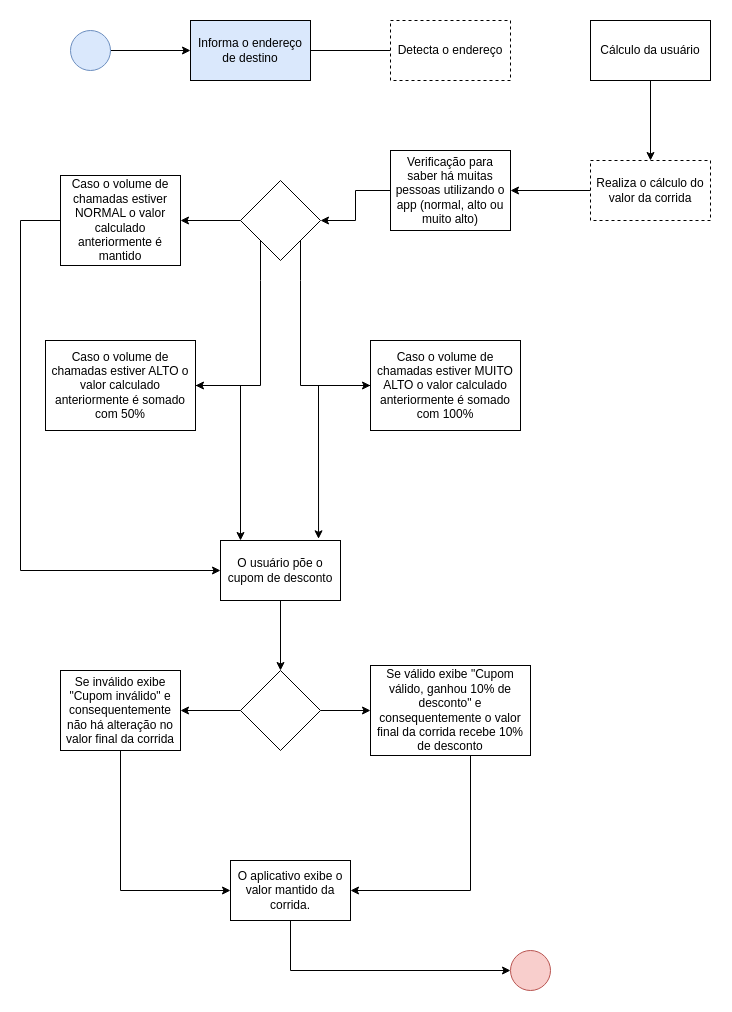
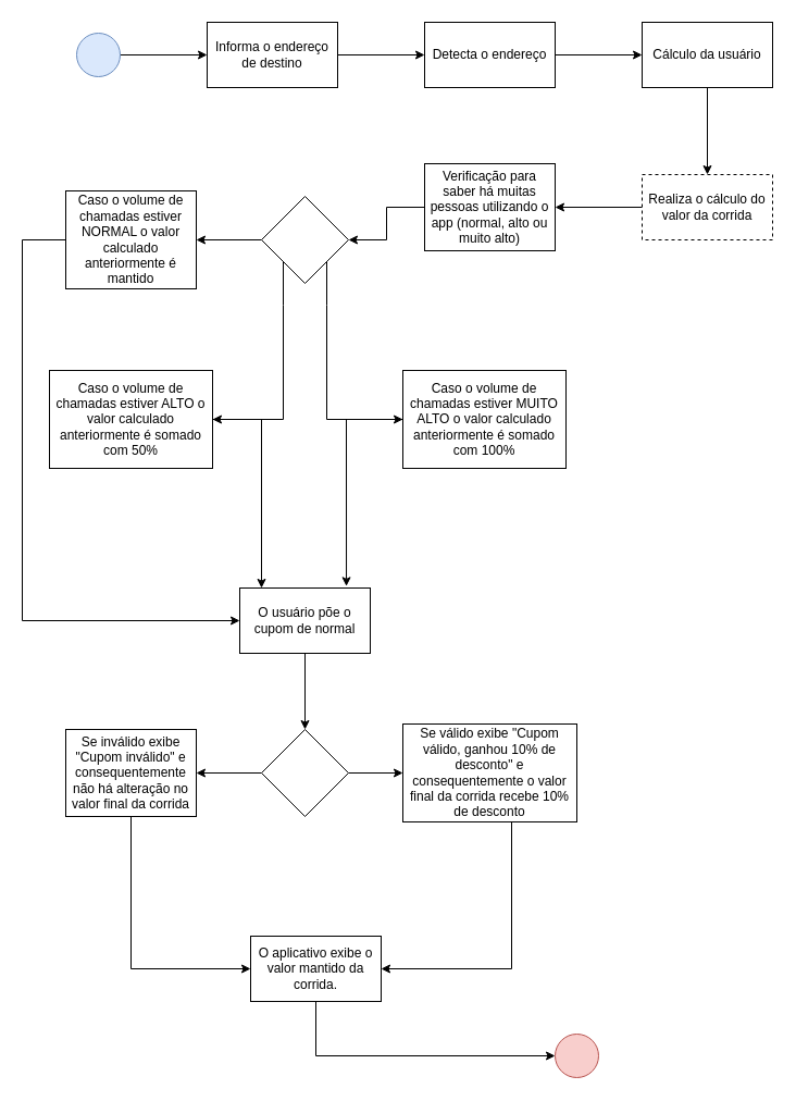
  <mxCell id="0" />
  <mxCell id="1" parent="0" />
  <mxCell id="2" value="" style="edgeStyle=orthogonalEdgeStyle;rounded=0;orthogonalLoop=1;jettySize=auto;html=1;" edge="1" parent="1" source="3" target="6"><mxGeometry relative="1" as="geometry" /></mxCell>
  <mxCell id="3" value="" style="ellipse;whiteSpace=wrap;html=1;aspect=fixed;fillColor=#dae8fc;strokeColor=#6c8ebf;" vertex="1" parent="1"><mxGeometry x="70" y="30" width="40" height="40" as="geometry" /></mxCell>
  <mxCell id="4" value="" style="ellipse;whiteSpace=wrap;html=1;aspect=fixed;fillColor=#f8cecc;strokeColor=#b85450;" vertex="1" parent="1"><mxGeometry x="510" y="950" width="40" height="40" as="geometry" /></mxCell>
- <mxCell id="5" value="" style="edgeStyle=orthogonalEdgeStyle;rounded=0;orthogonalLoop=1;jettySize=auto;html=1;endArrow=none;" edge="1" parent="1" source="6" target="8"><mxGeometry relative="1" as="geometry" /></mxCell>
- <mxCell id="6" value="Informa o endereço de destino" style="whiteSpace=wrap;html=1;fillColor=#dae8fc;" vertex="1" parent="1"><mxGeometry x="190" y="20" width="120" height="60" as="geometry" /></mxCell>
- <mxCell id="8" value="Detecta o endereço" style="whiteSpace=wrap;html=1;dashed=1;" vertex="1" parent="1"><mxGeometry x="390" y="20" width="120" height="60" as="geometry" /></mxCell>
+ <mxCell id="5" value="" style="edgeStyle=orthogonalEdgeStyle;rounded=0;orthogonalLoop=1;jettySize=auto;html=1;" edge="1" parent="1" source="6" target="8"><mxGeometry relative="1" as="geometry" /></mxCell>
+ <mxCell id="6" value="Informa o endereço de destino" style="whiteSpace=wrap;html=1;" vertex="1" parent="1"><mxGeometry x="190" y="20" width="120" height="60" as="geometry" /></mxCell>
+ <mxCell id="7" value="" style="edgeStyle=orthogonalEdgeStyle;rounded=0;orthogonalLoop=1;jettySize=auto;html=1;" edge="1" parent="1" source="8" target="10"><mxGeometry relative="1" as="geometry" /></mxCell>
+ <mxCell id="8" value="Detecta o endereço" style="whiteSpace=wrap;html=1;" vertex="1" parent="1"><mxGeometry x="390" y="20" width="120" height="60" as="geometry" /></mxCell>
  <mxCell id="9" value="" style="edgeStyle=orthogonalEdgeStyle;rounded=0;orthogonalLoop=1;jettySize=auto;html=1;" edge="1" parent="1" source="10" target="12"><mxGeometry relative="1" as="geometry" /></mxCell>
  <mxCell id="10" value="Cálculo da usuário" style="whiteSpace=wrap;html=1;" vertex="1" parent="1"><mxGeometry x="590" y="20" width="120" height="60" as="geometry" /></mxCell>
  <mxCell id="11" value="" style="edgeStyle=orthogonalEdgeStyle;rounded=0;orthogonalLoop=1;jettySize=auto;html=1;" edge="1" parent="1" source="12" target="14"><mxGeometry relative="1" as="geometry" /></mxCell>
  <mxCell id="12" value="Realiza o cálculo do valor da corrida" style="whiteSpace=wrap;html=1;dashed=1;" vertex="1" parent="1"><mxGeometry x="590" y="160" width="120" height="60" as="geometry" /></mxCell>
  <mxCell id="13" value="" style="edgeStyle=orthogonalEdgeStyle;rounded=0;orthogonalLoop=1;jettySize=auto;html=1;" edge="1" parent="1" source="14" target="17"><mxGeometry relative="1" as="geometry" /></mxCell>
  <mxCell id="14" value="Verificação para saber há muitas pessoas utilizando o app (normal, alto ou muito alto)" style="whiteSpace=wrap;html=1;" vertex="1" parent="1"><mxGeometry x="390" y="150" width="120" height="80" as="geometry" /></mxCell>
  <mxCell id="15" value="" style="edgeStyle=orthogonalEdgeStyle;rounded=0;orthogonalLoop=1;jettySize=auto;html=1;" edge="1" parent="1" source="17" target="19"><mxGeometry relative="1" as="geometry" /></mxCell>
  <mxCell id="16" value="" style="edgeStyle=orthogonalEdgeStyle;rounded=0;orthogonalLoop=1;jettySize=auto;html=1;" edge="1" parent="1" source="17" target="21"><mxGeometry relative="1" as="geometry"><Array as="points"><mxPoint x="260" y="280" /><mxPoint x="260" y="280" /></Array></mxGeometry></mxCell>
  <mxCell id="17" value="" style="rhombus;whiteSpace=wrap;html=1;" vertex="1" parent="1"><mxGeometry x="240" y="180" width="80" height="80" as="geometry" /></mxCell>
  <mxCell id="18" style="edgeStyle=orthogonalEdgeStyle;rounded=0;orthogonalLoop=1;jettySize=auto;html=1;entryX=0;entryY=0.5;entryDx=0;entryDy=0;" edge="1" parent="1" source="19" target="26"><mxGeometry relative="1" as="geometry"><Array as="points"><mxPoint x="20" y="220" /><mxPoint x="20" y="570" /></Array></mxGeometry></mxCell>
  <mxCell id="19" value="Caso o volume de chamadas estiver NORMAL o valor calculado anteriormente é mantido" style="whiteSpace=wrap;html=1;" vertex="1" parent="1"><mxGeometry x="60" y="175" width="120" height="90" as="geometry" /></mxCell>
  <mxCell id="20" value="" style="edgeStyle=orthogonalEdgeStyle;rounded=0;orthogonalLoop=1;jettySize=auto;html=1;" edge="1" parent="1" source="21" target="26"><mxGeometry relative="1" as="geometry"><Array as="points"><mxPoint x="240" y="385" /></Array></mxGeometry></mxCell>
  <mxCell id="21" value="Caso o volume de chamadas estiver ALTO o valor calculado anteriormente é somado com 50%" style="whiteSpace=wrap;html=1;" vertex="1" parent="1"><mxGeometry x="45" y="340" width="150" height="90" as="geometry" /></mxCell>
  <mxCell id="22" value="" style="edgeStyle=orthogonalEdgeStyle;rounded=0;orthogonalLoop=1;jettySize=auto;html=1;" edge="1" parent="1" target="24"><mxGeometry relative="1" as="geometry"><mxPoint x="300" y="240" as="sourcePoint" /><Array as="points"><mxPoint x="300" y="280" /><mxPoint x="300" y="280" /></Array></mxGeometry></mxCell>
  <mxCell id="23" style="edgeStyle=orthogonalEdgeStyle;rounded=0;orthogonalLoop=1;jettySize=auto;html=1;entryX=0.817;entryY=-0.028;entryDx=0;entryDy=0;entryPerimeter=0;" edge="1" parent="1" source="24" target="26"><mxGeometry relative="1" as="geometry" /></mxCell>
  <mxCell id="24" value="Caso o volume de chamadas estiver MUITO ALTO o valor calculado anteriormente é somado com 100%" style="whiteSpace=wrap;html=1;" vertex="1" parent="1"><mxGeometry x="370" y="340" width="150" height="90" as="geometry" /></mxCell>
  <mxCell id="25" value="" style="edgeStyle=orthogonalEdgeStyle;rounded=0;orthogonalLoop=1;jettySize=auto;html=1;" edge="1" parent="1" source="26" target="29"><mxGeometry relative="1" as="geometry" /></mxCell>
- <mxCell id="26" value="O usuário põe o cupom de desconto" style="whiteSpace=wrap;html=1;" vertex="1" parent="1"><mxGeometry x="220" y="540" width="120" height="60" as="geometry" /></mxCell>
+ <mxCell id="26" value="O usuário põe o cupom de normal" style="whiteSpace=wrap;html=1;" vertex="1" parent="1"><mxGeometry x="220" y="540" width="120" height="60" as="geometry" /></mxCell>
  <mxCell id="27" value="" style="edgeStyle=orthogonalEdgeStyle;rounded=0;orthogonalLoop=1;jettySize=auto;html=1;" edge="1" parent="1" source="29" target="31"><mxGeometry relative="1" as="geometry" /></mxCell>
  <mxCell id="28" value="" style="edgeStyle=orthogonalEdgeStyle;rounded=0;orthogonalLoop=1;jettySize=auto;html=1;" edge="1" parent="1" source="29" target="33"><mxGeometry relative="1" as="geometry" /></mxCell>
  <mxCell id="29" value="" style="rhombus;whiteSpace=wrap;html=1;" vertex="1" parent="1"><mxGeometry x="240" y="670" width="80" height="80" as="geometry" /></mxCell>
  <mxCell id="30" value="" style="edgeStyle=orthogonalEdgeStyle;rounded=0;orthogonalLoop=1;jettySize=auto;html=1;" edge="1" parent="1" source="31" target="35"><mxGeometry relative="1" as="geometry"><Array as="points"><mxPoint x="120" y="890" /></Array></mxGeometry></mxCell>
  <mxCell id="31" value="Se inválido exibe &quot;Cupom inválido&quot; e consequentemente não há alteração no valor final da corrida" style="whiteSpace=wrap;html=1;" vertex="1" parent="1"><mxGeometry x="60" y="670" width="120" height="80" as="geometry" /></mxCell>
  <mxCell id="32" style="edgeStyle=orthogonalEdgeStyle;rounded=0;orthogonalLoop=1;jettySize=auto;html=1;entryX=1;entryY=0.5;entryDx=0;entryDy=0;" edge="1" parent="1" source="33" target="35"><mxGeometry relative="1" as="geometry"><Array as="points"><mxPoint x="470" y="890" /></Array></mxGeometry></mxCell>
  <mxCell id="33" value="Se válido exibe &quot;Cupom válido, ganhou 10% de desconto&quot; e consequentemente o valor final da corrida recebe 10% de desconto" style="whiteSpace=wrap;html=1;" vertex="1" parent="1"><mxGeometry x="370" y="665" width="160" height="90" as="geometry" /></mxCell>
  <mxCell id="34" style="edgeStyle=orthogonalEdgeStyle;rounded=0;orthogonalLoop=1;jettySize=auto;html=1;entryX=0;entryY=0.5;entryDx=0;entryDy=0;" edge="1" parent="1" source="35" target="4"><mxGeometry relative="1" as="geometry"><Array as="points"><mxPoint x="290" y="970" /></Array></mxGeometry></mxCell>
  <mxCell id="35" value="O aplicativo exibe o valor mantido da corrida." style="whiteSpace=wrap;html=1;" vertex="1" parent="1"><mxGeometry x="230" y="860" width="120" height="60" as="geometry" /></mxCell>
